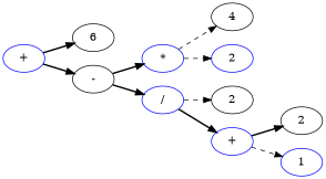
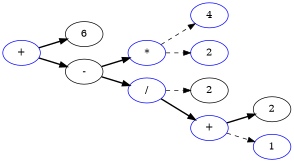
  digraph {
    rankdir=LR
    node [color=blue]
    edge [style=bold]
    n1 [label=6 color=black]
    n2 [label="+"]
    n3 [label="-" color=black]
-   n4 [label=4 color=black]
+   n4 [label=4]
    n5 [label="*"]
    n6 [label=2]
    n7 [label="/"]
    n8 [label=2 color=black]
    n9 [label="+"]
    n10 [label=2 color=black]
    n11 [label=1]
    n2 -> n1
    n2 -> n3
    n3 -> n5
    n3 -> n7
    n5 -> n4 [style=dashed]
    n5 -> n6 [style=dashed]
    n7 -> n8 [style=dashed]
    n7 -> n9
    n9 -> n10
    n9 -> n11 [style=dashed]
  }
